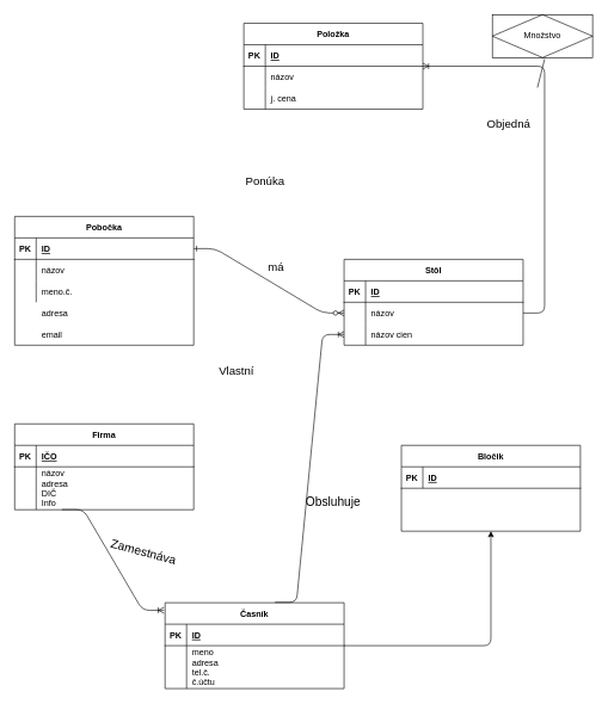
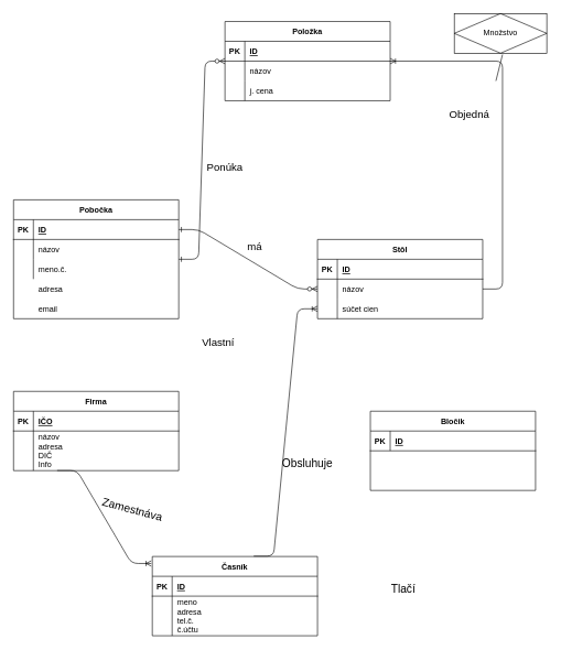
  <mxCell id="0" />
  <mxCell id="1" parent="0" />
  <mxCell id="2" value="" style="edgeStyle=entityRelationEdgeStyle;endArrow=ERzeroToMany;startArrow=ERone;endFill=1;startFill=0;" parent="1" source="4" target="17" edge="1"><mxGeometry width="100" height="100" relative="1" as="geometry"><mxPoint x="380" y="252" as="sourcePoint" /><mxPoint x="440" y="277" as="targetPoint" /></mxGeometry></mxCell>
  <mxCell id="3" value="Pobočka" style="shape=table;startSize=30;container=1;collapsible=1;childLayout=tableLayout;fixedRows=1;rowLines=0;fontStyle=1;align=center;resizeLast=1;" parent="1" vertex="1"><mxGeometry x="20" y="302" width="250" height="180" as="geometry" /></mxCell>
  <mxCell id="4" value="" style="shape=partialRectangle;collapsible=0;dropTarget=0;pointerEvents=0;fillColor=none;points=[[0,0.5],[1,0.5]];portConstraint=eastwest;top=0;left=0;right=0;bottom=1;" parent="3" vertex="1"><mxGeometry y="30" width="250" height="30" as="geometry" /></mxCell>
  <mxCell id="5" value="PK" style="shape=partialRectangle;overflow=hidden;connectable=0;fillColor=none;top=0;left=0;bottom=0;right=0;fontStyle=1;" parent="4" vertex="1"><mxGeometry width="30" height="30" as="geometry" /></mxCell>
  <mxCell id="6" value="ID" style="shape=partialRectangle;overflow=hidden;connectable=0;fillColor=none;top=0;left=0;bottom=0;right=0;align=left;spacingLeft=6;fontStyle=5;" parent="4" vertex="1"><mxGeometry x="30" width="220" height="30" as="geometry" /></mxCell>
  <mxCell id="7" value="" style="shape=partialRectangle;collapsible=0;dropTarget=0;pointerEvents=0;fillColor=none;points=[[0,0.5],[1,0.5]];portConstraint=eastwest;top=0;left=0;right=0;bottom=0;" parent="3" vertex="1"><mxGeometry y="60" width="250" height="30" as="geometry" /></mxCell>
  <mxCell id="8" value="" style="shape=partialRectangle;overflow=hidden;connectable=0;fillColor=none;top=0;left=0;bottom=0;right=0;" parent="7" vertex="1"><mxGeometry width="30" height="30" as="geometry" /></mxCell>
  <mxCell id="9" value="názov" style="shape=partialRectangle;overflow=hidden;connectable=0;fillColor=none;top=0;left=0;bottom=0;right=0;align=left;spacingLeft=6;" parent="7" vertex="1"><mxGeometry x="30" width="220" height="30" as="geometry" /></mxCell>
  <mxCell id="10" value="" style="shape=partialRectangle;collapsible=0;dropTarget=0;pointerEvents=0;fillColor=none;points=[[0,0.5],[1,0.5]];portConstraint=eastwest;top=0;left=0;right=0;bottom=0;" parent="3" vertex="1"><mxGeometry y="90" width="250" height="30" as="geometry" /></mxCell>
  <mxCell id="11" value="" style="shape=partialRectangle;overflow=hidden;connectable=0;fillColor=none;top=0;left=0;bottom=0;right=0;" parent="10" vertex="1"><mxGeometry width="30" height="30" as="geometry" /></mxCell>
  <mxCell id="12" value="meno.č." style="shape=partialRectangle;overflow=hidden;connectable=0;fillColor=none;top=0;left=0;bottom=0;right=0;align=left;spacingLeft=6;" parent="10" vertex="1"><mxGeometry x="30" width="220" height="30" as="geometry" /></mxCell>
  <mxCell id="13" value="Stôl" style="shape=table;startSize=30;container=1;collapsible=1;childLayout=tableLayout;fixedRows=1;rowLines=0;fontStyle=1;align=center;resizeLast=1;" parent="1" vertex="1"><mxGeometry x="480" y="362" width="250" height="120" as="geometry" /></mxCell>
  <mxCell id="14" value="" style="shape=partialRectangle;collapsible=0;dropTarget=0;pointerEvents=0;fillColor=none;points=[[0,0.5],[1,0.5]];portConstraint=eastwest;top=0;left=0;right=0;bottom=1;" parent="13" vertex="1"><mxGeometry y="30" width="250" height="30" as="geometry" /></mxCell>
  <mxCell id="15" value="PK" style="shape=partialRectangle;overflow=hidden;connectable=0;fillColor=none;top=0;left=0;bottom=0;right=0;fontStyle=1;" parent="14" vertex="1"><mxGeometry width="30" height="30" as="geometry" /></mxCell>
  <mxCell id="16" value="ID" style="shape=partialRectangle;overflow=hidden;connectable=0;fillColor=none;top=0;left=0;bottom=0;right=0;align=left;spacingLeft=6;fontStyle=5;" parent="14" vertex="1"><mxGeometry x="30" width="220" height="30" as="geometry" /></mxCell>
  <mxCell id="17" value="" style="shape=partialRectangle;collapsible=0;dropTarget=0;pointerEvents=0;fillColor=none;points=[[0,0.5],[1,0.5]];portConstraint=eastwest;top=0;left=0;right=0;bottom=0;" parent="13" vertex="1"><mxGeometry y="60" width="250" height="30" as="geometry" /></mxCell>
  <mxCell id="18" value="" style="shape=partialRectangle;overflow=hidden;connectable=0;fillColor=none;top=0;left=0;bottom=0;right=0;" parent="17" vertex="1"><mxGeometry width="30" height="30" as="geometry" /></mxCell>
  <mxCell id="19" value="názov" style="shape=partialRectangle;overflow=hidden;connectable=0;fillColor=none;top=0;left=0;bottom=0;right=0;align=left;spacingLeft=6;" parent="17" vertex="1"><mxGeometry x="30" width="220" height="30" as="geometry" /></mxCell>
  <mxCell id="20" value="" style="shape=partialRectangle;collapsible=0;dropTarget=0;pointerEvents=0;fillColor=none;points=[[0,0.5],[1,0.5]];portConstraint=eastwest;top=0;left=0;right=0;bottom=0;" parent="13" vertex="1"><mxGeometry y="90" width="250" height="30" as="geometry" /></mxCell>
  <mxCell id="21" value="" style="shape=partialRectangle;overflow=hidden;connectable=0;fillColor=none;top=0;left=0;bottom=0;right=0;" parent="20" vertex="1"><mxGeometry width="30" height="30" as="geometry" /></mxCell>
  <mxCell id="22" value="" style="shape=partialRectangle;overflow=hidden;connectable=0;fillColor=none;top=0;left=0;bottom=0;right=0;align=left;spacingLeft=6;" parent="20" vertex="1"><mxGeometry x="30" width="220" height="30" as="geometry" /></mxCell>
  <mxCell id="23" value="Firma" style="shape=table;startSize=30;container=1;collapsible=1;childLayout=tableLayout;fixedRows=1;rowLines=0;fontStyle=1;align=center;resizeLast=1;" parent="1" vertex="1"><mxGeometry x="20" y="592" width="250" height="120" as="geometry" /></mxCell>
  <mxCell id="24" value="" style="shape=partialRectangle;collapsible=0;dropTarget=0;pointerEvents=0;fillColor=none;points=[[0,0.5],[1,0.5]];portConstraint=eastwest;top=0;left=0;right=0;bottom=1;" parent="23" vertex="1"><mxGeometry y="30" width="250" height="30" as="geometry" /></mxCell>
  <mxCell id="25" value="PK" style="shape=partialRectangle;overflow=hidden;connectable=0;fillColor=none;top=0;left=0;bottom=0;right=0;fontStyle=1;" parent="24" vertex="1"><mxGeometry width="30" height="30" as="geometry" /></mxCell>
  <mxCell id="26" value="IČO" style="shape=partialRectangle;overflow=hidden;connectable=0;fillColor=none;top=0;left=0;bottom=0;right=0;align=left;spacingLeft=6;fontStyle=5;" parent="24" vertex="1"><mxGeometry x="30" width="220" height="30" as="geometry" /></mxCell>
  <mxCell id="27" value="" style="shape=partialRectangle;collapsible=0;dropTarget=0;pointerEvents=0;fillColor=none;points=[[0,0.5],[1,0.5]];portConstraint=eastwest;top=0;left=0;right=0;bottom=0;" parent="23" vertex="1"><mxGeometry y="60" width="250" height="60" as="geometry" /></mxCell>
  <mxCell id="28" value="" style="shape=partialRectangle;overflow=hidden;connectable=0;fillColor=none;top=0;left=0;bottom=0;right=0;" parent="27" vertex="1"><mxGeometry width="30" height="60" as="geometry" /></mxCell>
  <mxCell id="29" value="názov&#10;adresa&#10;DIČ&#10;Info" style="shape=partialRectangle;overflow=hidden;connectable=0;fillColor=none;top=0;left=0;bottom=0;right=0;align=left;spacingLeft=6;" parent="27" vertex="1"><mxGeometry x="30" width="220" height="60" as="geometry" /></mxCell>
  <mxCell id="30" value="adresa" style="shape=partialRectangle;overflow=hidden;connectable=0;fillColor=none;top=0;left=0;bottom=0;right=0;align=left;spacingLeft=6;" vertex="1" parent="1"><mxGeometry x="50" y="422" width="220" height="30" as="geometry" /></mxCell>
  <mxCell id="31" value="email" style="shape=partialRectangle;overflow=hidden;connectable=0;fillColor=none;top=0;left=0;bottom=0;right=0;align=left;spacingLeft=6;" vertex="1" parent="1"><mxGeometry x="50" y="452" width="220" height="30" as="geometry" /></mxCell>
  <mxCell id="32" value="Položka" style="shape=table;startSize=30;container=1;collapsible=1;childLayout=tableLayout;fixedRows=1;rowLines=0;fontStyle=1;align=center;resizeLast=1;" vertex="1" parent="1"><mxGeometry x="340" y="32" width="250" height="120" as="geometry" /></mxCell>
  <mxCell id="33" value="" style="shape=partialRectangle;collapsible=0;dropTarget=0;pointerEvents=0;fillColor=none;points=[[0,0.5],[1,0.5]];portConstraint=eastwest;top=0;left=0;right=0;bottom=1;" vertex="1" parent="32"><mxGeometry y="30" width="250" height="30" as="geometry" /></mxCell>
  <mxCell id="34" value="PK" style="shape=partialRectangle;overflow=hidden;connectable=0;fillColor=none;top=0;left=0;bottom=0;right=0;fontStyle=1;" vertex="1" parent="33"><mxGeometry width="30" height="30" as="geometry" /></mxCell>
  <mxCell id="35" value="ID" style="shape=partialRectangle;overflow=hidden;connectable=0;fillColor=none;top=0;left=0;bottom=0;right=0;align=left;spacingLeft=6;fontStyle=5;" vertex="1" parent="33"><mxGeometry x="30" width="220" height="30" as="geometry" /></mxCell>
  <mxCell id="36" value="" style="shape=partialRectangle;collapsible=0;dropTarget=0;pointerEvents=0;fillColor=none;points=[[0,0.5],[1,0.5]];portConstraint=eastwest;top=0;left=0;right=0;bottom=0;" vertex="1" parent="32"><mxGeometry y="60" width="250" height="30" as="geometry" /></mxCell>
  <mxCell id="37" value="" style="shape=partialRectangle;overflow=hidden;connectable=0;fillColor=none;top=0;left=0;bottom=0;right=0;" vertex="1" parent="36"><mxGeometry width="30" height="30" as="geometry" /></mxCell>
  <mxCell id="38" value="názov" style="shape=partialRectangle;overflow=hidden;connectable=0;fillColor=none;top=0;left=0;bottom=0;right=0;align=left;spacingLeft=6;" vertex="1" parent="36"><mxGeometry x="30" width="220" height="30" as="geometry" /></mxCell>
  <mxCell id="39" value="" style="shape=partialRectangle;collapsible=0;dropTarget=0;pointerEvents=0;fillColor=none;points=[[0,0.5],[1,0.5]];portConstraint=eastwest;top=0;left=0;right=0;bottom=0;" vertex="1" parent="32"><mxGeometry y="90" width="250" height="30" as="geometry" /></mxCell>
  <mxCell id="40" value="" style="shape=partialRectangle;overflow=hidden;connectable=0;fillColor=none;top=0;left=0;bottom=0;right=0;" vertex="1" parent="39"><mxGeometry width="30" height="30" as="geometry" /></mxCell>
  <mxCell id="41" value="j. cena" style="shape=partialRectangle;overflow=hidden;connectable=0;fillColor=none;top=0;left=0;bottom=0;right=0;align=left;spacingLeft=6;" vertex="1" parent="39"><mxGeometry x="30" width="220" height="30" as="geometry" /></mxCell>
+ <mxCell id="42" value="" style="edgeStyle=entityRelationEdgeStyle;endArrow=ERzeroToMany;startArrow=ERone;endFill=1;startFill=0;" edge="1" parent="1" source="3" target="32"><mxGeometry width="100" height="100" relative="1" as="geometry"><mxPoint x="110" y="262" as="sourcePoint" /><mxPoint x="300" y="192" as="targetPoint" /></mxGeometry></mxCell>
  <mxCell id="43" value="Množstvo" style="shape=associativeEntity;whiteSpace=wrap;html=1;align=center;rotation=0;" vertex="1" parent="1"><mxGeometry x="687" y="20" width="140" height="60" as="geometry" /></mxCell>
  <mxCell id="44" value="" style="edgeStyle=entityRelationEdgeStyle;fontSize=12;html=1;endArrow=ERoneToMany;strokeColor=#000000;" edge="1" parent="1" source="17" target="32"><mxGeometry width="100" height="100" relative="1" as="geometry"><mxPoint x="550" y="332" as="sourcePoint" /><mxPoint x="650" y="232" as="targetPoint" /></mxGeometry></mxCell>
  <mxCell id="45" value="" style="endArrow=none;html=1;rounded=0;strokeColor=#000000;exitX=0.5;exitY=1;exitDx=0;exitDy=0;" edge="1" parent="1"><mxGeometry relative="1" as="geometry"><mxPoint x="760" y="82" as="sourcePoint" /><mxPoint x="750" y="122" as="targetPoint" /></mxGeometry></mxCell>
- <mxCell id="46" value="" style="edgeStyle=orthogonalEdgeStyle;rounded=1;orthogonalLoop=1;jettySize=auto;html=1;strokeColor=#000000;" edge="1" parent="1" source="47" target="54"><mxGeometry relative="1" as="geometry" /></mxCell>
  <mxCell id="47" value="Časník" style="shape=table;startSize=30;container=1;collapsible=1;childLayout=tableLayout;fixedRows=1;rowLines=0;fontStyle=1;align=center;resizeLast=1;" vertex="1" parent="1"><mxGeometry x="230" y="842" width="250" height="120" as="geometry" /></mxCell>
  <mxCell id="48" value="" style="shape=partialRectangle;collapsible=0;dropTarget=0;pointerEvents=0;fillColor=none;points=[[0,0.5],[1,0.5]];portConstraint=eastwest;top=0;left=0;right=0;bottom=1;" vertex="1" parent="47"><mxGeometry y="30" width="250" height="30" as="geometry" /></mxCell>
  <mxCell id="49" value="PK" style="shape=partialRectangle;overflow=hidden;connectable=0;fillColor=none;top=0;left=0;bottom=0;right=0;fontStyle=1;" vertex="1" parent="48"><mxGeometry width="30" height="30" as="geometry" /></mxCell>
  <mxCell id="50" value="ID" style="shape=partialRectangle;overflow=hidden;connectable=0;fillColor=none;top=0;left=0;bottom=0;right=0;align=left;spacingLeft=6;fontStyle=5;" vertex="1" parent="48"><mxGeometry x="30" width="220" height="30" as="geometry" /></mxCell>
  <mxCell id="51" value="" style="shape=partialRectangle;collapsible=0;dropTarget=0;pointerEvents=0;fillColor=none;points=[[0,0.5],[1,0.5]];portConstraint=eastwest;top=0;left=0;right=0;bottom=0;" vertex="1" parent="47"><mxGeometry y="60" width="250" height="60" as="geometry" /></mxCell>
  <mxCell id="52" value="" style="shape=partialRectangle;overflow=hidden;connectable=0;fillColor=none;top=0;left=0;bottom=0;right=0;" vertex="1" parent="51"><mxGeometry width="30" height="60" as="geometry" /></mxCell>
  <mxCell id="53" value="meno&#10;adresa&#10;tel.č.&#10;č.účtu" style="shape=partialRectangle;overflow=hidden;connectable=0;fillColor=none;top=0;left=0;bottom=0;right=0;align=left;spacingLeft=6;" vertex="1" parent="51"><mxGeometry x="30" width="220" height="60" as="geometry" /></mxCell>
  <mxCell id="54" value="Bločik" style="shape=table;startSize=30;container=1;collapsible=1;childLayout=tableLayout;fixedRows=1;rowLines=0;fontStyle=1;align=center;resizeLast=1;" vertex="1" parent="1"><mxGeometry x="560" y="622" width="250" height="120" as="geometry" /></mxCell>
  <mxCell id="55" value="" style="shape=partialRectangle;collapsible=0;dropTarget=0;pointerEvents=0;fillColor=none;points=[[0,0.5],[1,0.5]];portConstraint=eastwest;top=0;left=0;right=0;bottom=1;" vertex="1" parent="54"><mxGeometry y="30" width="250" height="30" as="geometry" /></mxCell>
  <mxCell id="56" value="PK" style="shape=partialRectangle;overflow=hidden;connectable=0;fillColor=none;top=0;left=0;bottom=0;right=0;fontStyle=1;" vertex="1" parent="55"><mxGeometry width="30" height="30" as="geometry" /></mxCell>
  <mxCell id="57" value="ID" style="shape=partialRectangle;overflow=hidden;connectable=0;fillColor=none;top=0;left=0;bottom=0;right=0;align=left;spacingLeft=6;fontStyle=5;" vertex="1" parent="55"><mxGeometry x="30" width="220" height="30" as="geometry" /></mxCell>
  <mxCell id="58" value="" style="shape=partialRectangle;collapsible=0;dropTarget=0;pointerEvents=0;fillColor=none;points=[[0,0.5],[1,0.5]];portConstraint=eastwest;top=0;left=0;right=0;bottom=0;" vertex="1" parent="54"><mxGeometry y="60" width="250" height="60" as="geometry" /></mxCell>
  <mxCell id="59" value="" style="shape=partialRectangle;overflow=hidden;connectable=0;fillColor=none;top=0;left=0;bottom=0;right=0;" vertex="1" parent="58"><mxGeometry width="30" height="60" as="geometry" /></mxCell>
- <mxCell id="60" value="názov cien" style="shape=partialRectangle;overflow=hidden;connectable=0;fillColor=none;top=0;left=0;bottom=0;right=0;align=left;spacingLeft=6;" vertex="1" parent="1"><mxGeometry x="510" y="452" width="220" height="30" as="geometry" /></mxCell>
+ <mxCell id="60" value="súčet cien" style="shape=partialRectangle;overflow=hidden;connectable=0;fillColor=none;top=0;left=0;bottom=0;right=0;align=left;spacingLeft=6;" vertex="1" parent="1"><mxGeometry x="510" y="452" width="220" height="30" as="geometry" /></mxCell>
+ <mxCell id="61" value="&lt;font style=&quot;font-size: 17px&quot;&gt;Tlačí&lt;/font&gt;" style="text;html=1;strokeColor=none;fillColor=none;align=center;verticalAlign=middle;whiteSpace=wrap;rounded=0;" vertex="1" parent="1"><mxGeometry x="570" y="882" width="80" height="20" as="geometry" /></mxCell>
  <mxCell id="62" value="" style="edgeStyle=entityRelationEdgeStyle;fontSize=12;html=1;endArrow=ERoneToMany;strokeColor=#000000;entryX=-0.006;entryY=0.088;entryDx=0;entryDy=0;entryPerimeter=0;exitX=0.264;exitY=0.997;exitDx=0;exitDy=0;exitPerimeter=0;" edge="1" parent="1" source="27" target="47"><mxGeometry width="100" height="100" relative="1" as="geometry"><mxPoint x="70" y="892" as="sourcePoint" /><mxPoint x="170" y="792" as="targetPoint" /></mxGeometry></mxCell>
  <mxCell id="63" value="&lt;font style=&quot;font-size: 17px&quot;&gt;Zamestnáva&lt;/font&gt;" style="text;html=1;strokeColor=none;fillColor=none;align=center;verticalAlign=middle;whiteSpace=wrap;rounded=0;rotation=15;" vertex="1" parent="1"><mxGeometry x="180" y="762" width="40" height="20" as="geometry" /></mxCell>
  <mxCell id="64" value="&lt;font style=&quot;font-size: 16px&quot;&gt;Vlastní&lt;/font&gt;" style="text;html=1;strokeColor=none;fillColor=none;align=center;verticalAlign=middle;whiteSpace=wrap;rounded=0;" vertex="1" parent="1"><mxGeometry x="310" y="507" width="40" height="20" as="geometry" /></mxCell>
  <mxCell id="65" value="" style="edgeStyle=entityRelationEdgeStyle;fontSize=12;html=1;endArrow=ERoneToMany;strokeColor=#000000;entryX=0;entryY=0.5;entryDx=0;entryDy=0;exitX=0.614;exitY=-0.005;exitDx=0;exitDy=0;exitPerimeter=0;" edge="1" parent="1" source="47" target="20"><mxGeometry width="100" height="100" relative="1" as="geometry"><mxPoint x="380" y="722" as="sourcePoint" /><mxPoint x="480" y="622" as="targetPoint" /></mxGeometry></mxCell>
  <mxCell id="66" value="&lt;font style=&quot;font-size: 17px&quot;&gt;Obsluhuje&lt;/font&gt;" style="text;html=1;strokeColor=none;fillColor=none;align=center;verticalAlign=middle;whiteSpace=wrap;rounded=0;" vertex="1" parent="1"><mxGeometry x="430" y="692" width="70" height="20" as="geometry" /></mxCell>
- <mxCell id="67" value="&lt;font style=&quot;font-size: 16px&quot;&gt;Ponúka&lt;/font&gt;" style="text;html=1;strokeColor=none;fillColor=none;align=center;verticalAlign=middle;whiteSpace=wrap;rounded=0;" vertex="1" parent="1"><mxGeometry x="330" y="242" width="80" height="20" as="geometry" /></mxCell>
+ <mxCell id="67" value="&lt;font style=&quot;font-size: 16px&quot;&gt;Ponúka&lt;/font&gt;" style="text;html=1;strokeColor=none;fillColor=none;align=center;verticalAlign=middle;whiteSpace=wrap;rounded=0;" vertex="1" parent="1"><mxGeometry x="300" y="242" width="80" height="20" as="geometry" /></mxCell>
  <mxCell id="68" value="&lt;font style=&quot;font-size: 16px&quot;&gt;Objedná&lt;/font&gt;" style="text;html=1;strokeColor=none;fillColor=none;align=center;verticalAlign=middle;whiteSpace=wrap;rounded=0;" vertex="1" parent="1"><mxGeometry x="690" y="162" width="40" height="20" as="geometry" /></mxCell>
  <mxCell id="69" value="&lt;font style=&quot;font-size: 16px&quot;&gt;má&lt;/font&gt;" style="text;html=1;strokeColor=none;fillColor=none;align=center;verticalAlign=middle;whiteSpace=wrap;rounded=0;" vertex="1" parent="1"><mxGeometry x="365" y="362" width="40" height="20" as="geometry" /></mxCell>
